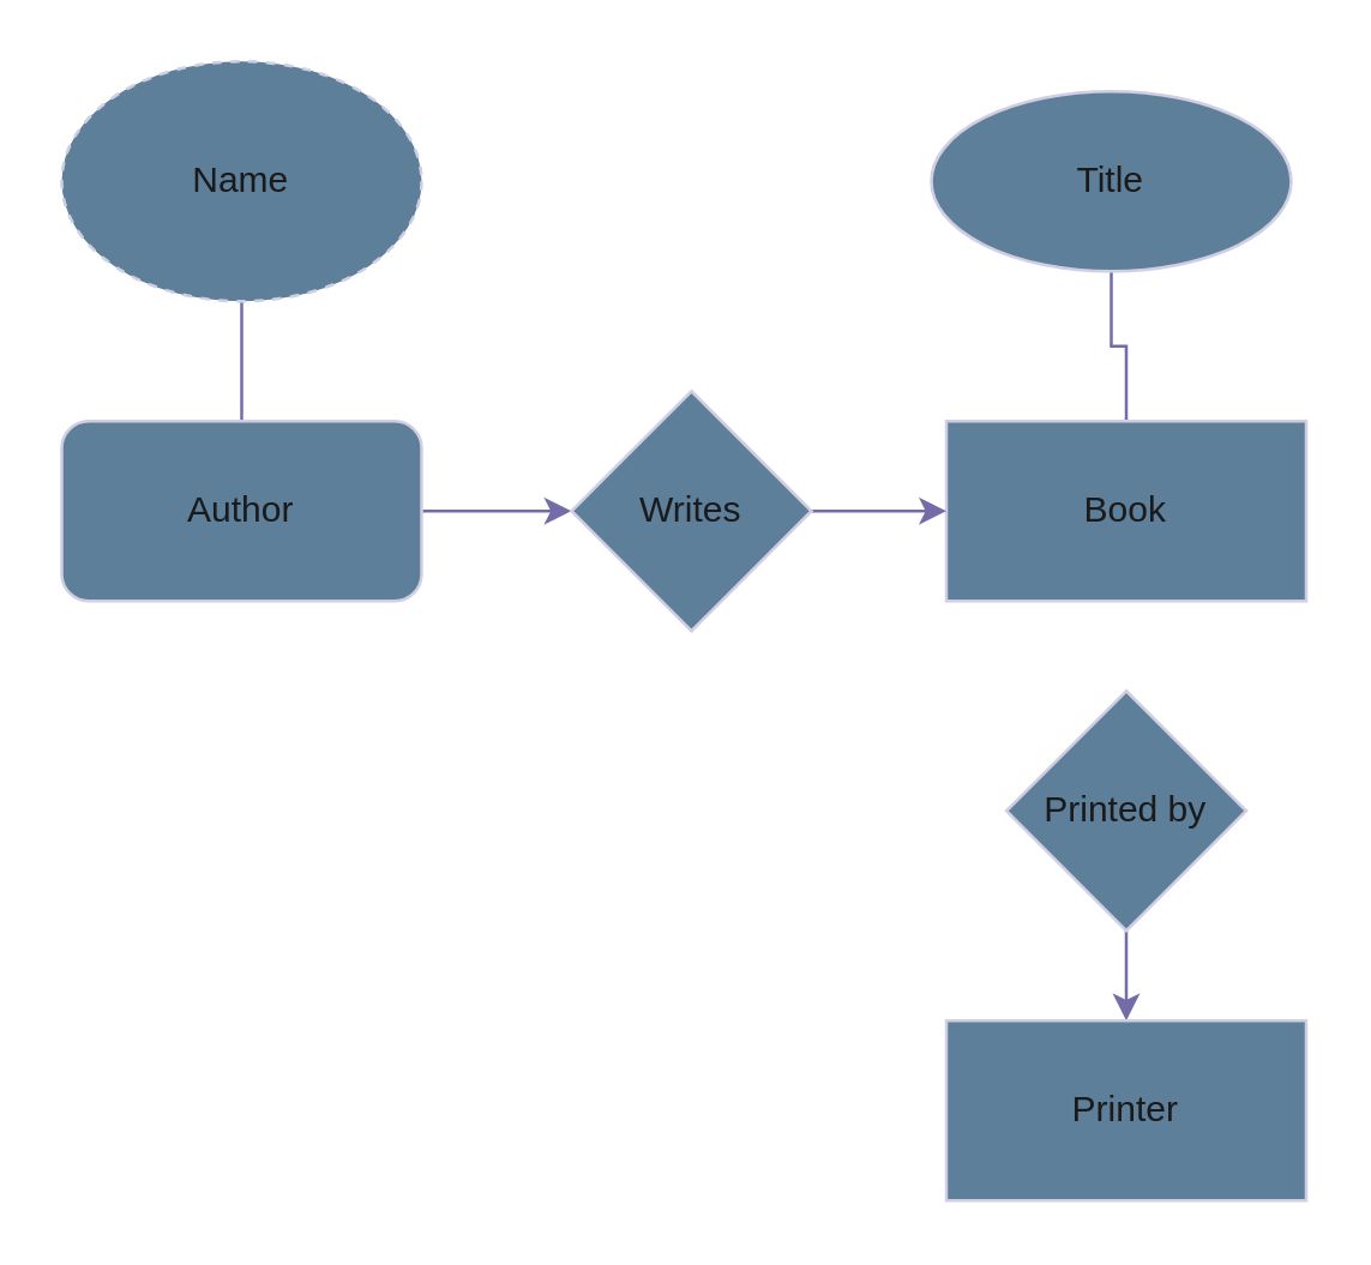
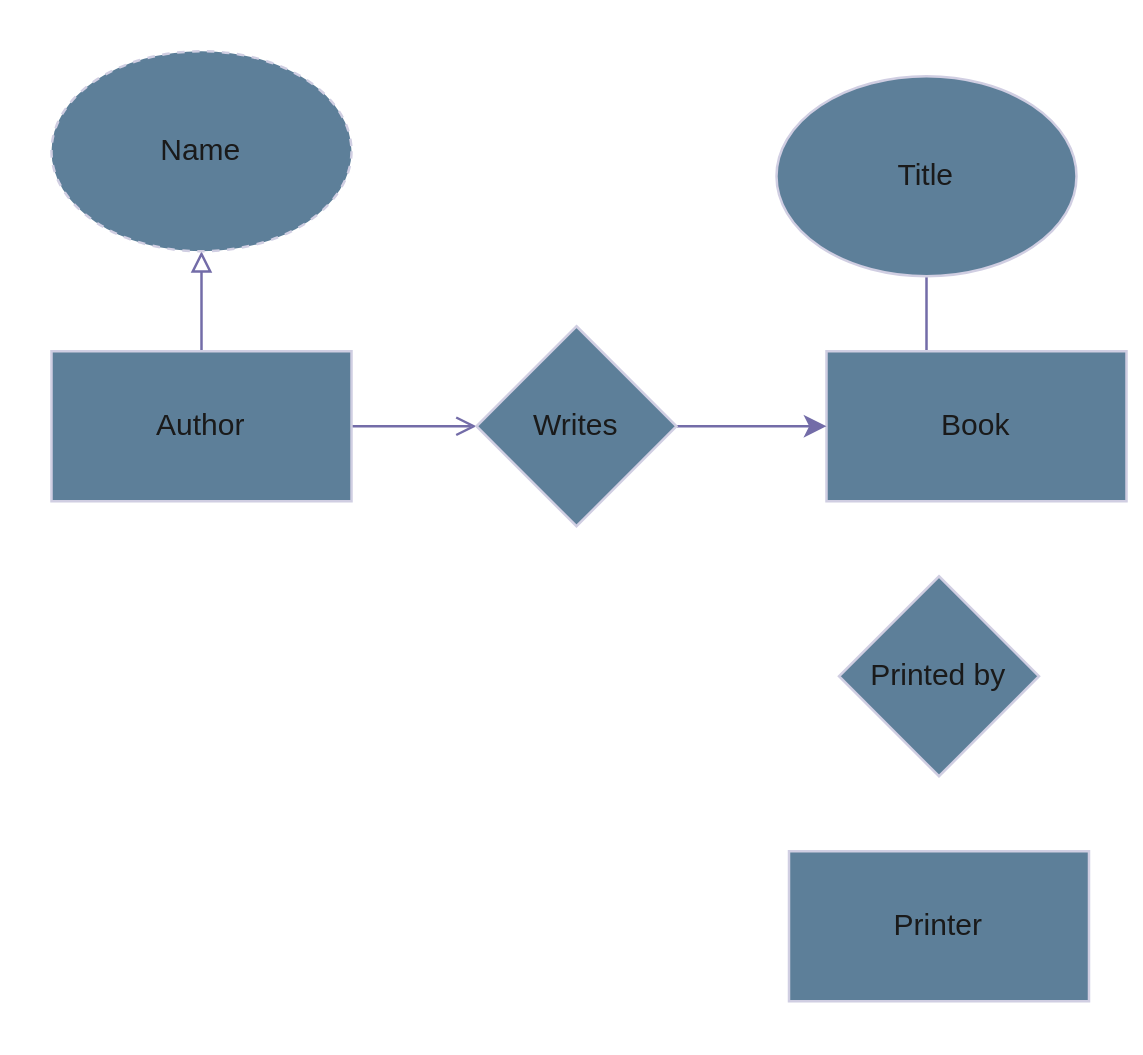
  <mxCell id="0" />
  <mxCell id="1" parent="0" />
  <mxCell id="2" style="edgeStyle=orthogonalEdgeStyle;rounded=0;orthogonalLoop=1;jettySize=auto;html=1;exitX=0.5;exitY=0;exitDx=0;exitDy=0;entryX=0.5;entryY=1;entryDx=0;entryDy=0;endArrow=none;endFill=0;strokeColor=#736CA8;fontColor=#1A1A1A;" edge="1" parent="1" source="3" target="13"><mxGeometry relative="1" as="geometry" /></mxCell>
- <mxCell id="3" value="Book" style="rounded=0;whiteSpace=wrap;html=1;fillColor=#5D7F99;strokeColor=#D0CEE2;fontColor=#1A1A1A;" vertex="1" parent="1"><mxGeometry x="315" y="140" width="120" height="60" as="geometry" /></mxCell>
- <mxCell id="4" style="edgeStyle=orthogonalEdgeStyle;rounded=0;orthogonalLoop=1;jettySize=auto;html=1;exitX=1;exitY=0.5;exitDx=0;exitDy=0;entryX=0;entryY=0.5;entryDx=0;entryDy=0;strokeColor=#736CA8;fontColor=#1A1A1A;" edge="1" parent="1" source="6" target="8"><mxGeometry relative="1" as="geometry" /></mxCell>
- <mxCell id="5" style="edgeStyle=orthogonalEdgeStyle;rounded=0;orthogonalLoop=1;jettySize=auto;html=1;exitX=0.5;exitY=0;exitDx=0;exitDy=0;entryX=0.5;entryY=1;entryDx=0;entryDy=0;endArrow=none;endFill=0;strokeColor=#736CA8;fontColor=#1A1A1A;" edge="1" parent="1" source="6" target="12"><mxGeometry relative="1" as="geometry" /></mxCell>
- <mxCell id="6" value="Author" style="whiteSpace=wrap;html=1;fillColor=#5D7F99;strokeColor=#D0CEE2;fontColor=#1A1A1A;rounded=1;" vertex="1" parent="1"><mxGeometry x="20" y="140" width="120" height="60" as="geometry" /></mxCell>
+ <mxCell id="3" value="Book" style="rounded=0;whiteSpace=wrap;html=1;fillColor=#5D7F99;strokeColor=#D0CEE2;fontColor=#1A1A1A;" vertex="1" parent="1"><mxGeometry x="330" y="140" width="120" height="60" as="geometry" /></mxCell>
+ <mxCell id="4" style="edgeStyle=orthogonalEdgeStyle;rounded=0;orthogonalLoop=1;jettySize=auto;html=1;exitX=1;exitY=0.5;exitDx=0;exitDy=0;entryX=0;entryY=0.5;entryDx=0;entryDy=0;strokeColor=#736CA8;fontColor=#1A1A1A;endArrow=open;" edge="1" parent="1" source="6" target="8"><mxGeometry relative="1" as="geometry" /></mxCell>
+ <mxCell id="5" style="edgeStyle=orthogonalEdgeStyle;rounded=0;orthogonalLoop=1;jettySize=auto;html=1;exitX=0.5;exitY=0;exitDx=0;exitDy=0;entryX=0.5;entryY=1;entryDx=0;entryDy=0;endArrow=block;endFill=0;strokeColor=#736CA8;fontColor=#1A1A1A;" edge="1" parent="1" source="6" target="12"><mxGeometry relative="1" as="geometry" /></mxCell>
+ <mxCell id="6" value="Author" style="rounded=0;whiteSpace=wrap;html=1;fillColor=#5D7F99;strokeColor=#D0CEE2;fontColor=#1A1A1A;" vertex="1" parent="1"><mxGeometry x="20" y="140" width="120" height="60" as="geometry" /></mxCell>
  <mxCell id="7" style="edgeStyle=orthogonalEdgeStyle;rounded=0;orthogonalLoop=1;jettySize=auto;html=1;exitX=1;exitY=0.5;exitDx=0;exitDy=0;entryX=0;entryY=0.5;entryDx=0;entryDy=0;strokeColor=#736CA8;fontColor=#1A1A1A;" edge="1" parent="1" source="8" target="3"><mxGeometry relative="1" as="geometry" /></mxCell>
  <mxCell id="8" value="Writes" style="rhombus;whiteSpace=wrap;html=1;fillColor=#5D7F99;strokeColor=#D0CEE2;fontColor=#1A1A1A;" vertex="1" parent="1"><mxGeometry x="190" y="130" width="80" height="80" as="geometry" /></mxCell>
- <mxCell id="9" style="edgeStyle=orthogonalEdgeStyle;rounded=0;orthogonalLoop=1;jettySize=auto;html=1;exitX=0.5;exitY=1;exitDx=0;exitDy=0;entryX=0.5;entryY=0;entryDx=0;entryDy=0;strokeColor=#736CA8;fontColor=#1A1A1A;" edge="1" parent="1" source="10" target="11"><mxGeometry relative="1" as="geometry" /></mxCell>
  <mxCell id="10" value="Printed by" style="rhombus;whiteSpace=wrap;html=1;fillColor=#5D7F99;strokeColor=#D0CEE2;fontColor=#1A1A1A;" vertex="1" parent="1"><mxGeometry x="335" y="230" width="80" height="80" as="geometry" /></mxCell>
  <mxCell id="11" value="Printer" style="rounded=0;whiteSpace=wrap;html=1;fillColor=#5D7F99;strokeColor=#D0CEE2;fontColor=#1A1A1A;" vertex="1" parent="1"><mxGeometry x="315" y="340" width="120" height="60" as="geometry" /></mxCell>
  <mxCell id="12" value="Name" style="ellipse;whiteSpace=wrap;html=1;fillColor=#5D7F99;strokeColor=#D0CEE2;fontColor=#1A1A1A;dashed=1;" vertex="1" parent="1"><mxGeometry x="20" y="20" width="120" height="80" as="geometry" /></mxCell>
- <mxCell id="13" value="Title" style="ellipse;whiteSpace=wrap;html=1;fillColor=#5D7F99;strokeColor=#D0CEE2;fontColor=#1A1A1A;" vertex="1" parent="1"><mxGeometry x="310" y="30" width="120" height="60" as="geometry" /></mxCell>
+ <mxCell id="13" value="Title" style="ellipse;whiteSpace=wrap;html=1;fillColor=#5D7F99;strokeColor=#D0CEE2;fontColor=#1A1A1A;" vertex="1" parent="1"><mxGeometry x="310" y="30" width="120" height="80" as="geometry" /></mxCell>
